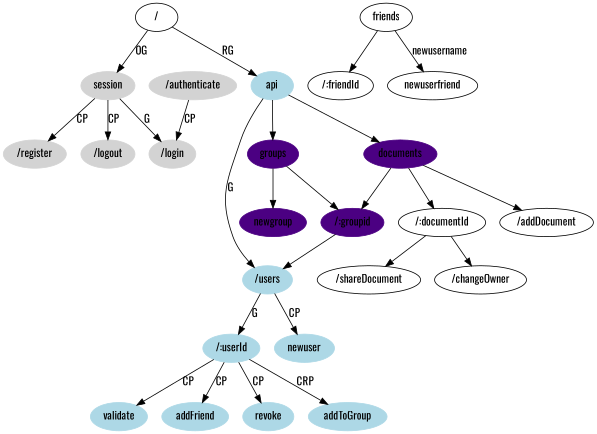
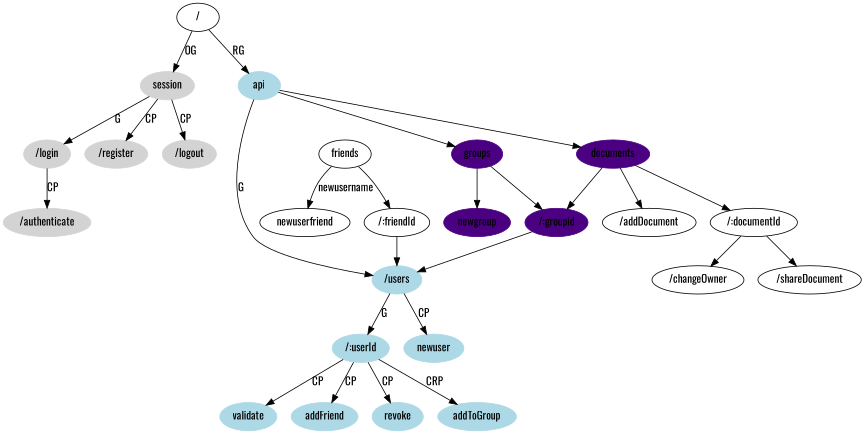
  digraph {
    compound=true
    fontname=Oswald
    node [fontname=Oswald style=filled]
    edge [fontname=Oswald]
    n1 [color=lightgrey label=session]
    n2 [color=lightgrey label="/login"]
    n3 [color=lightgrey label="/register"]
    n4 [color=lightgrey label="/logout"]
    n5 [color=lightgrey label="/authenticate"]
    n6 [color=lightblue label=api]
    n7 [color=lightblue label="/users"]
    n8 [color=lightblue label="/:userId"]
    newuser [color=lightblue value="{email, firstname, ...}"]
    validate [color=lightblue]
    addFriend [color=lightblue]
    revoke [color=lightblue]
    addToGroup [color=lightblue]
    friends [style=""]
    n15 [label="/:friendId" style=""]
    newuserfriend [style=""]
    groups [color=indigo]
    n18 [color=indigo label="/:groupid"]
    documents [color=indigo]
    newgroup [color=indigo value="{groupname}"]
    n21 [label="/addDocument" style=""]
    n22 [label="/:documentId" style=""]
    n23 [label="/changeOwner" style=""]
    n24 [label="/shareDocument" style=""]
    n25 [label="/" style=""]
    subgraph sub_1 {
      n1
      n2
      n3
      n4
      n5
    }
    subgraph sub_2 {
      n6
      n7
      n8
      newuser
      validate
      addFriend
      revoke
      addToGroup
    }
    subgraph sub_3 {
      n6
      n7
      friends
      n15
      newuserfriend
    }
    subgraph sub_4 {
      n6
      n7
      groups
      n18
      documents
      newgroup
    }
    subgraph sub_5 {
      n6
      documents
      n21
      n22
      n23
      n24
    }
    n1 -> n2 [label=G]
    n1 -> n3 [label=CP]
    n1 -> n4 [label=CP]
-   n5 -> n2 [label=CP]
+   n2 -> n5 [label=CP]
    n6 -> n7 [label=G]
    n6 -> groups
    n6 -> documents
    n7 -> n8 [label=G]
    n7 -> newuser [label=CP]
    n8 -> validate [label=CP]
    n8 -> addFriend [label=CP]
    n8 -> revoke [label=CP]
    n8 -> addToGroup [label=CRP]
    friends -> n15
    friends -> newuserfriend [label=newusername]
+   n15 -> n7
    groups -> n18
    groups -> newgroup
    n18 -> n7
    documents -> n18
    documents -> n21
    documents -> n22
    n22 -> n23
    n22 -> n24
    n25 -> n1 [label=OG]
    n25 -> n6 [label=RG]
  }
